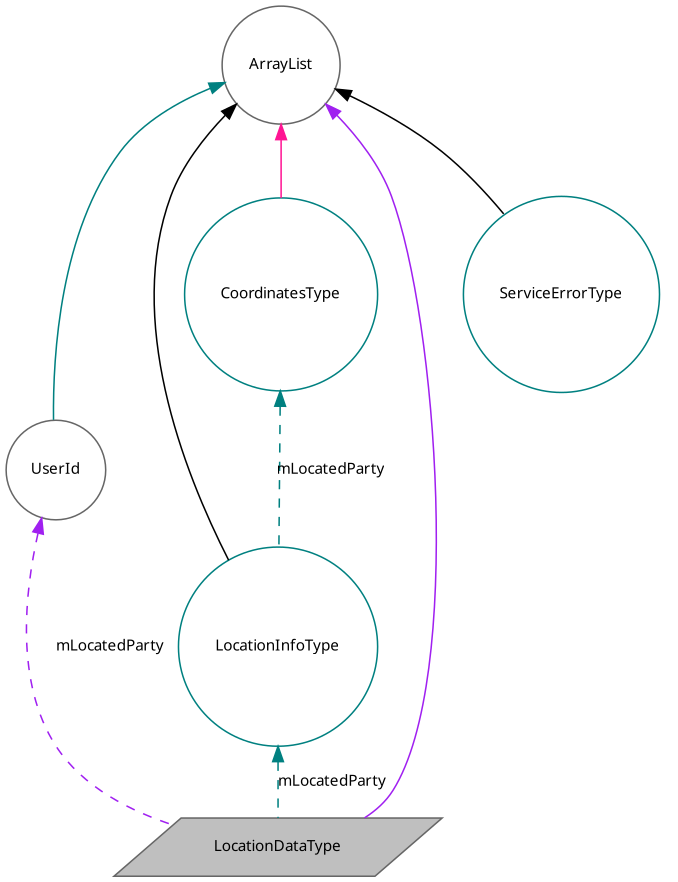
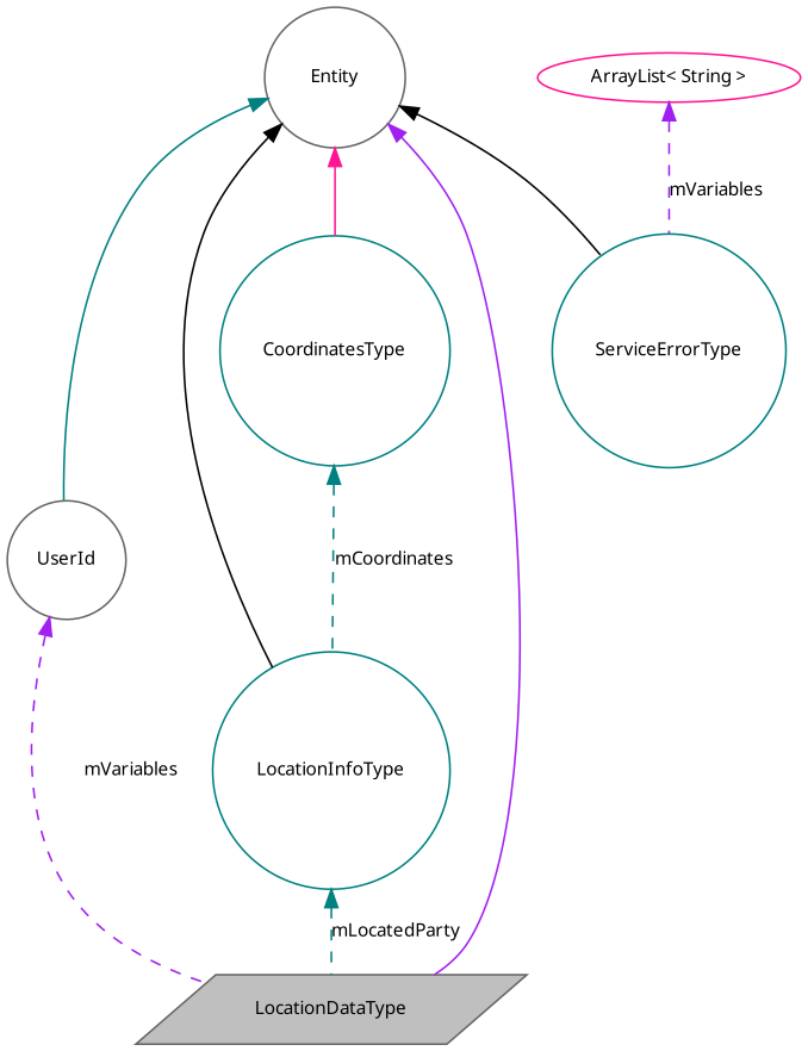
  digraph {
    node [color=gray40 fontname="FreeSans.ttf" fontsize=10 shape=circle]
    edge [color=purple dir=back fontname="FreeSans.ttf" fontsize=10 labelfontname="FreeSans.ttf" labelfontsize=10 style=solid]
    n1 [fillcolor=grey75 fontcolor=black height=0.2 label=LocationDataType shape=parallelogram style=filled width=0.4]
-   n2 [height=0.2 label=ArrayList width=0.4]
+   n2 [height=0.2 label=Entity width=0.4]
    n3 [height=0.2 label=UserId width=0.4]
    n4 [color=teal height=0.2 label=ServiceErrorType width=0.4]
    n5 [color=teal height=0.2 label=LocationInfoType width=0.4]
    n6 [color=teal height=0.2 label=CoordinatesType width=0.4]
+   n7 [color=deeppink height=0.2 label="ArrayList\< String \>" shape=ellipse width=0.4]
    n2 -> n1
    n2 -> n3 [color=teal]
    n2 -> n4 [color=black]
    n2 -> n5 [color=black]
    n2 -> n6 [color=deeppink]
-   n3 -> n1 [label=mLocatedParty style=dashed]
+   n3 -> n1 [label=mVariables style=dashed]
    n5 -> n1 [color=teal label=mLocatedParty style=dashed]
-   n6 -> n5 [color=teal label=mLocatedParty style=dashed]
+   n6 -> n5 [color=teal label=mCoordinates style=dashed]
+   n7 -> n4 [label=mVariables style=dashed]
  }
